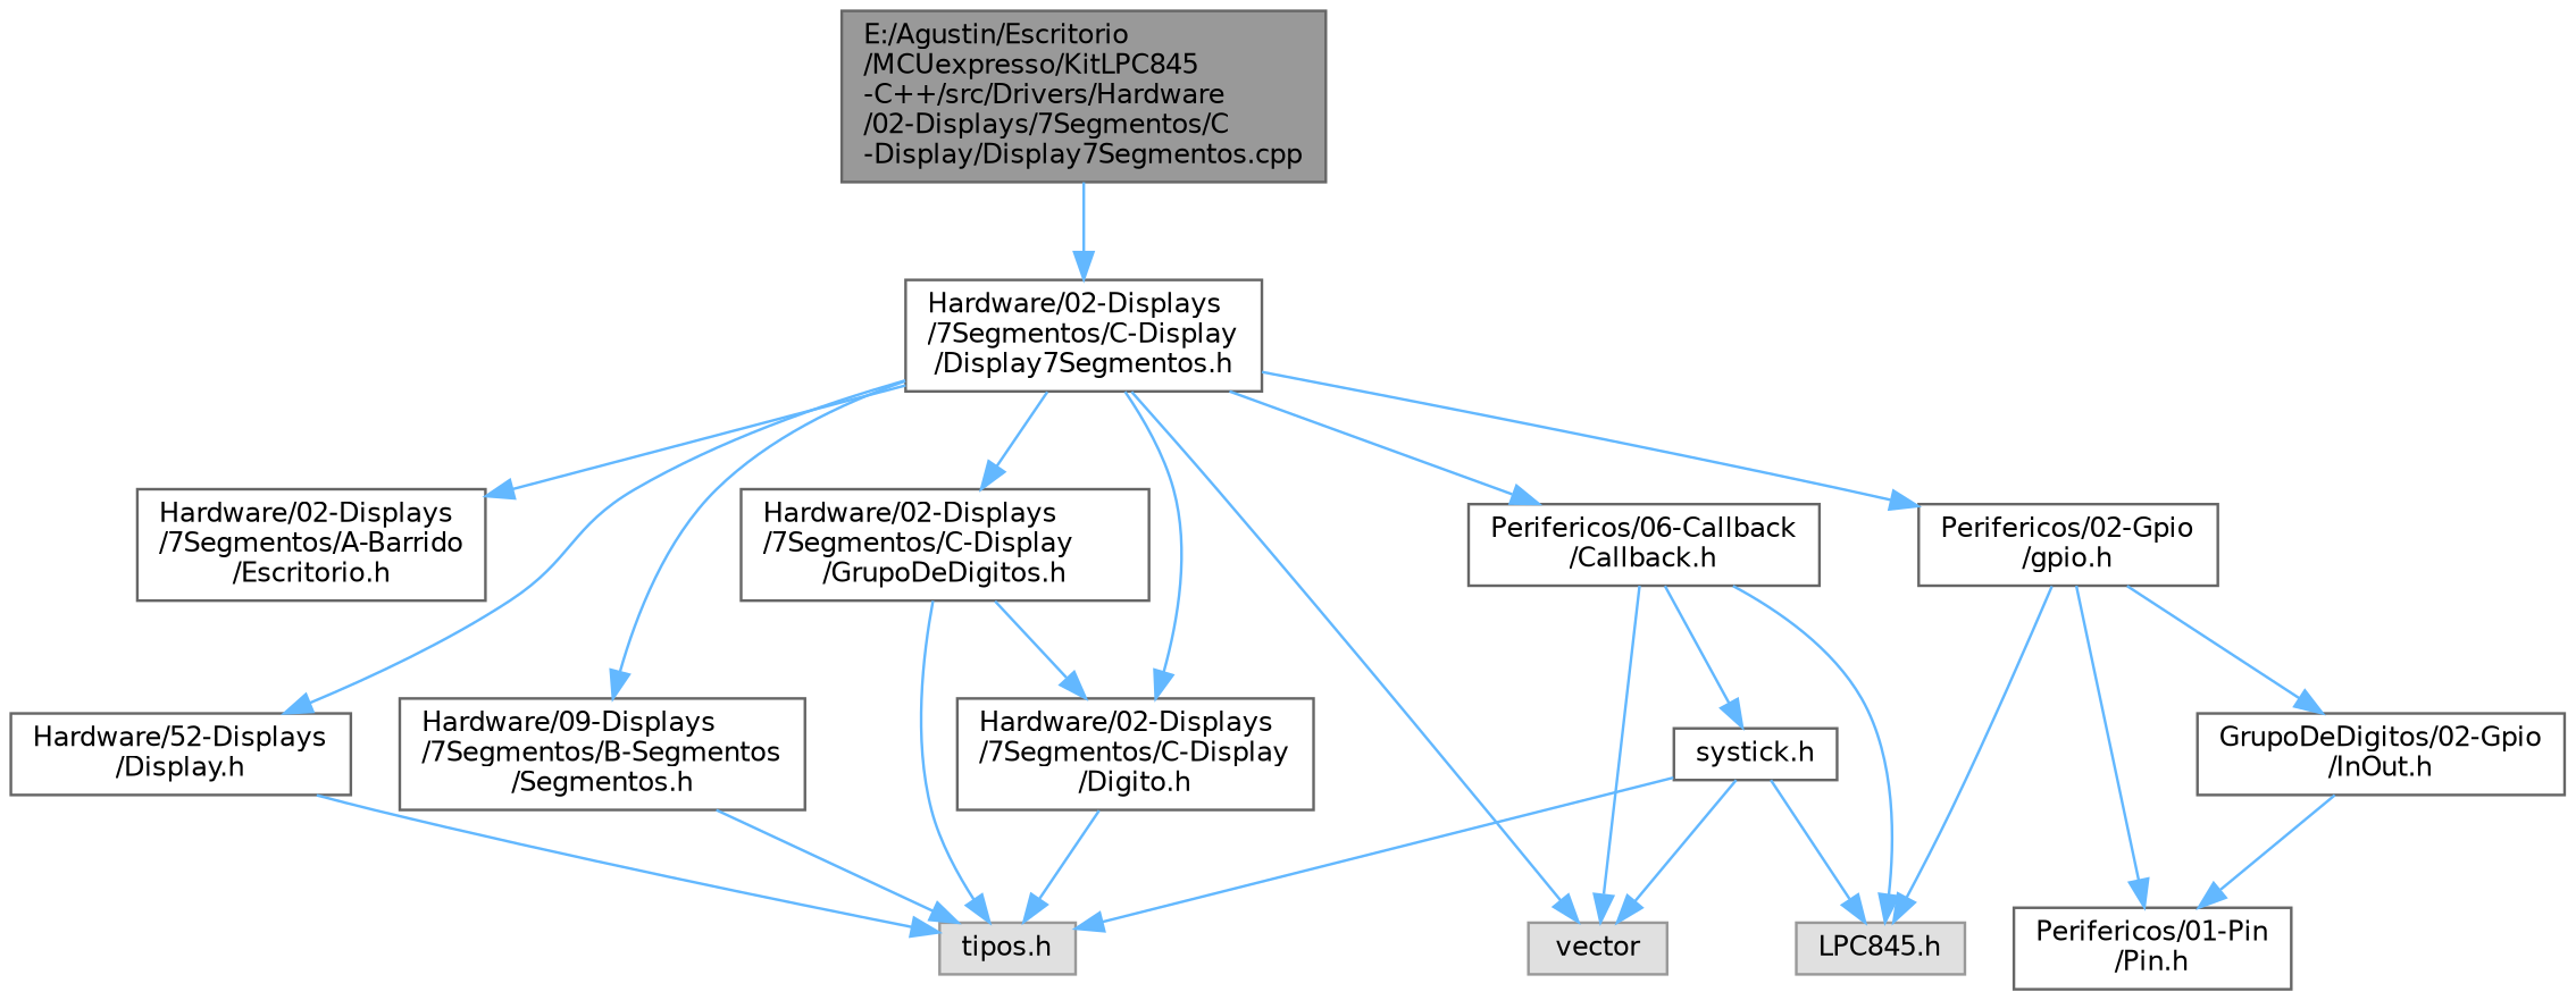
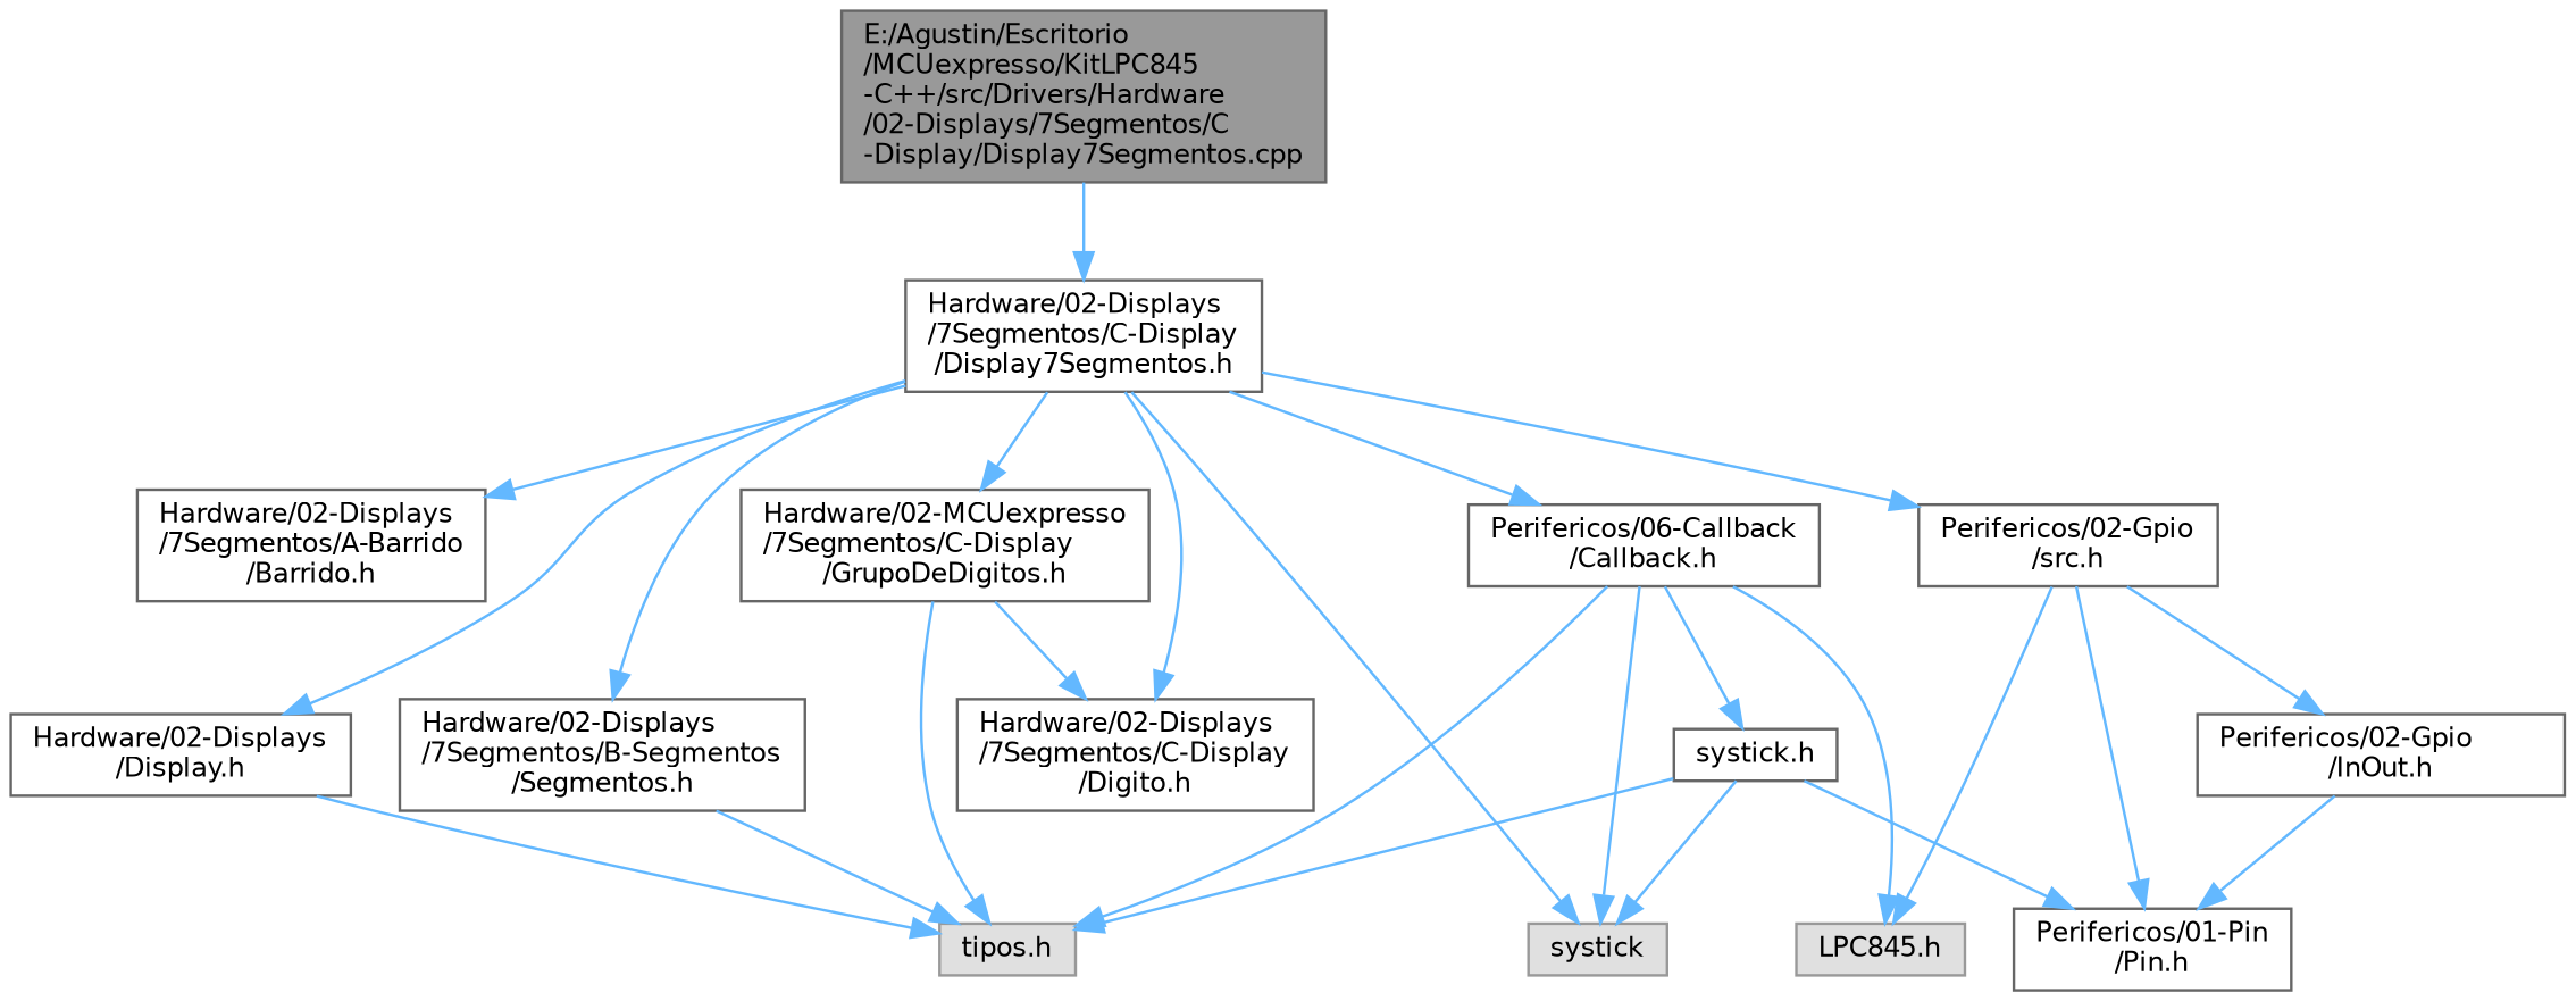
  digraph {
    node [color=grey40 fillcolor=white fontname=Helvetica fontsize=10 shape=box style=filled]
    edge [color=steelblue1 fontname=Helvetica fontsize=10 labelfontname=Helvetica labelfontsize=10 style=solid]
    n1 [color=gray40 fillcolor=grey60 fontcolor=black height=0.2 label="E:/Agustin/Escritorio\l/MCUexpresso/KitLPC845\l-C++/src/Drivers/Hardware\l/02-Displays/7Segmentos/C\l-Display/Display7Segmentos.cpp" width=0.4]
    n2 [height=0.2 label="Hardware/02-Displays\l/7Segmentos/C-Display\l/Display7Segmentos.h" width=0.4]
-   n3 [height=0.2 label="Hardware/02-Displays\l/7Segmentos/A-Barrido\l/Escritorio.h" width=0.4]
-   n4 [height=0.2 label="Hardware/09-Displays\l/7Segmentos/B-Segmentos\l/Segmentos.h" width=0.4]
+   n3 [height=0.2 label="Hardware/02-Displays\l/7Segmentos/A-Barrido\l/Barrido.h" width=0.4]
+   n4 [height=0.2 label="Hardware/02-Displays\l/7Segmentos/B-Segmentos\l/Segmentos.h" width=0.4]
    n5 [height=0.2 label="Hardware/02-Displays\l/7Segmentos/C-Display\l/Digito.h" width=0.4]
-   n6 [height=0.2 label="Hardware/02-Displays\l/7Segmentos/C-Display\l/GrupoDeDigitos.h" width=0.4]
-   n7 [height=0.2 label="Hardware/52-Displays\l/Display.h" width=0.4]
-   n8 [height=0.2 label="Perifericos/02-Gpio\l/gpio.h" width=0.4]
+   n6 [height=0.2 label="Hardware/02-MCUexpresso\l/7Segmentos/C-Display\l/GrupoDeDigitos.h" width=0.4]
+   n7 [height=0.2 label="Hardware/02-Displays\l/Display.h" width=0.4]
+   n8 [height=0.2 label="Perifericos/02-Gpio\l/src.h" width=0.4]
    n9 [height=0.2 label="Perifericos/06-Callback\l/Callback.h" width=0.4]
-   n10 [color=grey60 fillcolor="#E0E0E0" height=0.2 label=vector width=0.4]
+   n10 [color=grey60 fillcolor="#E0E0E0" height=0.2 label=systick width=0.4]
    n11 [color=grey60 fillcolor="#E0E0E0" height=0.2 label="tipos.h" width=0.4]
    n12 [color=grey60 fillcolor="#E0E0E0" height=0.2 label="LPC845.h" width=0.4]
    n13 [height=0.2 label="Perifericos/01-Pin\l/Pin.h" width=0.4]
-   n14 [height=0.2 label="GrupoDeDigitos/02-Gpio\l/InOut.h" width=0.4]
+   n14 [height=0.2 label="Perifericos/02-Gpio\l/InOut.h" width=0.4]
    n15 [height=0.2 label="systick.h" width=0.4]
    n1 -> n2
    n2 -> n3
    n2 -> n4
    n2 -> n5
    n2 -> n6
    n2 -> n7
    n2 -> n8
    n2 -> n9
    n2 -> n10
    n4 -> n11
-   n5 -> n11
+   n9 -> n11
    n6 -> n5
    n6 -> n11
    n7 -> n11
    n8 -> n12
    n8 -> n13
    n8 -> n14
    n9 -> n10
    n9 -> n12
    n9 -> n15
    n14 -> n13
    n15 -> n10
    n15 -> n11
-   n15 -> n12
+   n15 -> n13
  }
